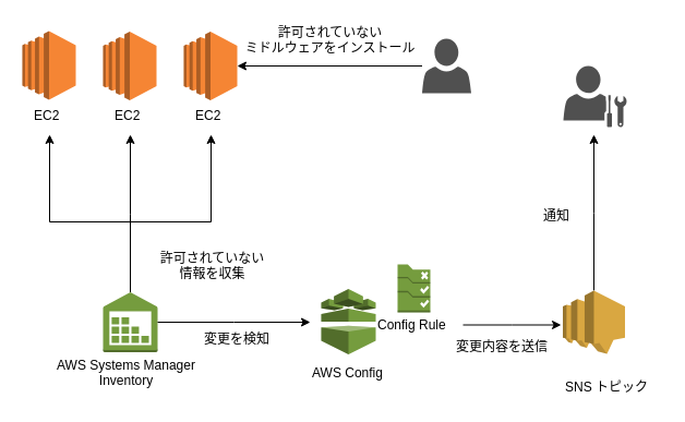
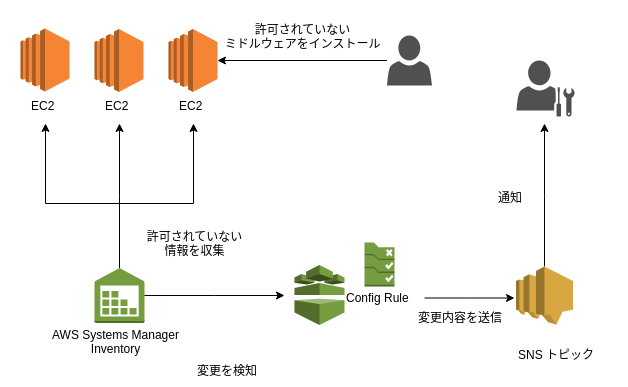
  <mxCell id="0" />
  <mxCell id="1" parent="0" />
  <mxCell id="2" value="" style="outlineConnect=0;dashed=0;verticalLabelPosition=bottom;verticalAlign=top;align=center;html=1;shape=mxgraph.aws3.ec2;fillColor=#F58534;gradientColor=none;" vertex="1" parent="1"><mxGeometry x="20" y="28" width="49" height="63" as="geometry" /></mxCell>
  <mxCell id="3" value="" style="outlineConnect=0;dashed=0;verticalLabelPosition=bottom;verticalAlign=top;align=center;html=1;shape=mxgraph.aws3.ec2;fillColor=#F58534;gradientColor=none;" vertex="1" parent="1"><mxGeometry x="94" y="28.5" width="49" height="63" as="geometry" /></mxCell>
  <mxCell id="4" value="" style="outlineConnect=0;dashed=0;verticalLabelPosition=bottom;verticalAlign=top;align=center;html=1;shape=mxgraph.aws3.ec2;fillColor=#F58534;gradientColor=none;" vertex="1" parent="1"><mxGeometry x="168" y="28.5" width="49" height="63" as="geometry" /></mxCell>
  <mxCell id="5" value="" style="group" vertex="1" connectable="0" parent="1"><mxGeometry x="44.5" y="267.5" width="140" height="87" as="geometry" /></mxCell>
  <mxCell id="6" value="" style="outlineConnect=0;dashed=0;verticalLabelPosition=bottom;verticalAlign=top;align=center;html=1;shape=mxgraph.aws3.inventory;fillColor=#759C3E;gradientColor=none;" vertex="1" parent="5"><mxGeometry x="49.5" width="50" height="55" as="geometry" /></mxCell>
  <mxCell id="7" value="AWS Systems Manager&lt;br&gt;Inventory&lt;br&gt;" style="text;html=1;resizable=0;points=[];autosize=1;align=center;verticalAlign=top;spacingTop=-4;" vertex="1" parent="5"><mxGeometry y="57" width="140" height="30" as="geometry" /></mxCell>
  <mxCell id="8" value="" style="group" vertex="1" connectable="0" parent="1"><mxGeometry x="284" y="264.5" width="80" height="87" as="geometry" /></mxCell>
  <mxCell id="9" value="" style="outlineConnect=0;dashed=0;verticalLabelPosition=bottom;verticalAlign=top;align=center;html=1;shape=mxgraph.aws3.config;fillColor=#759C3E;gradientColor=none;" vertex="1" parent="8"><mxGeometry x="10" width="50" height="60" as="geometry" /></mxCell>
- <mxCell id="10" value="AWS Config" style="text;html=1;resizable=0;points=[];autosize=1;align=left;verticalAlign=top;spacingTop=-4;" vertex="1" parent="8"><mxGeometry y="67" width="80" height="20" as="geometry" /></mxCell>
  <mxCell id="11" value="" style="group" vertex="1" connectable="0" parent="1"><mxGeometry x="344" y="242" width="80" height="69" as="geometry" /></mxCell>
  <mxCell id="12" value="" style="outlineConnect=0;dashed=0;verticalLabelPosition=bottom;verticalAlign=top;align=center;html=1;shape=mxgraph.aws3.config_rule;fillColor=#759C3E;gradientColor=none;" vertex="1" parent="11"><mxGeometry x="20" width="30" height="44" as="geometry" /></mxCell>
  <mxCell id="13" value="Config Rule&lt;br&gt;" style="text;html=1;resizable=0;points=[];autosize=1;align=left;verticalAlign=top;spacingTop=-4;" vertex="1" parent="11"><mxGeometry y="45.5" width="80" height="20" as="geometry" /></mxCell>
  <mxCell id="14" style="edgeStyle=orthogonalEdgeStyle;rounded=0;orthogonalLoop=1;jettySize=auto;html=1;" edge="1" parent="1" source="6"><mxGeometry relative="1" as="geometry"><mxPoint x="45" y="123" as="targetPoint" /><Array as="points"><mxPoint x="119" y="203" /><mxPoint x="45" y="203" /></Array></mxGeometry></mxCell>
  <mxCell id="15" style="edgeStyle=orthogonalEdgeStyle;rounded=0;orthogonalLoop=1;jettySize=auto;html=1;" edge="1" parent="1" source="6"><mxGeometry relative="1" as="geometry"><mxPoint x="119" y="123" as="targetPoint" /></mxGeometry></mxCell>
  <mxCell id="16" style="edgeStyle=orthogonalEdgeStyle;rounded=0;orthogonalLoop=1;jettySize=auto;html=1;" edge="1" parent="1" source="6"><mxGeometry relative="1" as="geometry"><mxPoint x="193" y="123" as="targetPoint" /><Array as="points"><mxPoint x="119" y="203" /><mxPoint x="193" y="203" /></Array></mxGeometry></mxCell>
  <mxCell id="17" value="許可されていない&lt;br&gt;情報を収集&lt;br&gt;" style="text;html=1;resizable=0;points=[];autosize=1;align=center;verticalAlign=top;spacingTop=-4;" vertex="1" parent="1"><mxGeometry x="118.5" y="227" width="150" height="30" as="geometry" /></mxCell>
  <mxCell id="18" style="edgeStyle=orthogonalEdgeStyle;rounded=0;orthogonalLoop=1;jettySize=auto;html=1;exitX=1;exitY=0.5;exitDx=0;exitDy=0;exitPerimeter=0;" edge="1" parent="1" source="6"><mxGeometry relative="1" as="geometry"><mxPoint x="224" y="333" as="sourcePoint" /><mxPoint x="284" y="295" as="targetPoint" /></mxGeometry></mxCell>
  <mxCell id="19" style="edgeStyle=orthogonalEdgeStyle;rounded=0;orthogonalLoop=1;jettySize=auto;html=1;" edge="1" parent="1" source="13"><mxGeometry relative="1" as="geometry"><mxPoint x="514" y="297.5" as="targetPoint" /></mxGeometry></mxCell>
  <mxCell id="20" style="edgeStyle=orthogonalEdgeStyle;rounded=0;orthogonalLoop=1;jettySize=auto;html=1;" edge="1" parent="1" source="21"><mxGeometry relative="1" as="geometry"><mxPoint x="544" y="123" as="targetPoint" /></mxGeometry></mxCell>
  <mxCell id="21" value="" style="outlineConnect=0;dashed=0;verticalLabelPosition=bottom;verticalAlign=top;align=center;html=1;shape=mxgraph.aws3.sns;fillColor=#D9A741;gradientColor=none;" vertex="1" parent="1"><mxGeometry x="515.5" y="266" width="57" height="58" as="geometry" /></mxCell>
  <mxCell id="22" value="通知" style="text;html=1;resizable=0;points=[];autosize=1;align=left;verticalAlign=top;spacingTop=-4;" vertex="1" parent="1"><mxGeometry x="496" y="188" width="40" height="20" as="geometry" /></mxCell>
  <mxCell id="23" value="SNS トピック" style="text;html=1;resizable=0;points=[];autosize=1;align=left;verticalAlign=top;spacingTop=-4;" vertex="1" parent="1"><mxGeometry x="515.5" y="344.5" width="90" height="20" as="geometry" /></mxCell>
- <mxCell id="24" value="変更を検知" style="text;html=1;resizable=0;points=[];autosize=1;align=left;verticalAlign=top;spacingTop=-4;" vertex="1" parent="1"><mxGeometry x="184.5" y="301" width="80" height="20" as="geometry" /></mxCell>
+ <mxCell id="24" value="変更を検知" style="text;html=1;resizable=0;points=[];autosize=1;align=left;verticalAlign=top;spacingTop=-4;" vertex="1" parent="1"><mxGeometry x="194.5" y="361" width="80" height="20" as="geometry" /></mxCell>
  <mxCell id="25" value="変更内容を送信" style="text;html=1;resizable=0;points=[];autosize=1;align=left;verticalAlign=top;spacingTop=-4;" vertex="1" parent="1"><mxGeometry x="415.5" y="308" width="100" height="20" as="geometry" /></mxCell>
  <mxCell id="26" value="" style="shadow=0;dashed=0;html=1;strokeColor=none;fillColor=#505050;labelPosition=center;verticalLabelPosition=bottom;verticalAlign=top;outlineConnect=0;align=center;shape=mxgraph.office.users.administrator;" vertex="1" parent="1"><mxGeometry x="516" y="60" width="58" height="56" as="geometry" /></mxCell>
  <mxCell id="27" style="edgeStyle=orthogonalEdgeStyle;rounded=0;orthogonalLoop=1;jettySize=auto;html=1;entryX=1;entryY=0.5;entryDx=0;entryDy=0;entryPerimeter=0;" edge="1" parent="1" source="28" target="4"><mxGeometry relative="1" as="geometry" /></mxCell>
  <mxCell id="28" value="" style="shadow=0;dashed=0;html=1;strokeColor=none;fillColor=#505050;labelPosition=center;verticalLabelPosition=bottom;verticalAlign=top;outlineConnect=0;align=center;shape=mxgraph.office.users.user;" vertex="1" parent="1"><mxGeometry x="386.5" y="35" width="45" height="50" as="geometry" /></mxCell>
  <mxCell id="29" value="EC2" style="text;html=1;resizable=0;points=[];autosize=1;align=left;verticalAlign=top;spacingTop=-4;" vertex="1" parent="1"><mxGeometry x="176.5" y="96" width="40" height="20" as="geometry" /></mxCell>
  <mxCell id="30" value="EC2" style="text;html=1;resizable=0;points=[];autosize=1;align=left;verticalAlign=top;spacingTop=-4;" vertex="1" parent="1"><mxGeometry x="103" y="96" width="40" height="20" as="geometry" /></mxCell>
  <mxCell id="31" value="EC2" style="text;html=1;resizable=0;points=[];autosize=1;align=left;verticalAlign=top;spacingTop=-4;" vertex="1" parent="1"><mxGeometry x="29" y="96" width="40" height="20" as="geometry" /></mxCell>
  <mxCell id="32" value="許可されていない&lt;br&gt;ミドルウェアをインストール" style="text;html=1;resizable=0;points=[];autosize=1;align=center;verticalAlign=top;spacingTop=-4;" vertex="1" parent="1"><mxGeometry x="216.5" y="20" width="170" height="30" as="geometry" /></mxCell>
